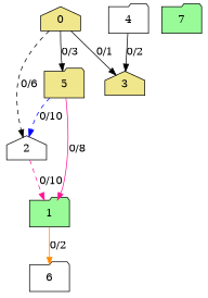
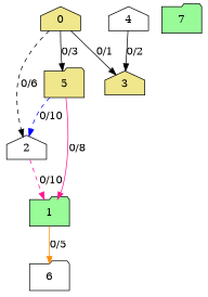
  digraph {
    node [fillcolor=khaki shape=folder style=filled]
    edge [color=black style=solid]
    0 [shape=house]
    2 [fillcolor=white shape=house]
    3 [shape=house]
    5
    1 [fillcolor=palegreen]
    6 [fillcolor=white]
-   4 [fillcolor=white]
+   4 [fillcolor=white shape=house]
    7 [fillcolor=palegreen]
    0 -> 2 [label="0/6" style=dashed]
    0 -> 3 [label="0/1"]
    0 -> 5 [label="0/3"]
    2 -> 1 [color=deeppink label="0/10" style=dashed]
    5 -> 2 [color=blue label="0/10" style=dashed]
    5 -> 1 [color=deeppink label="0/8"]
-   1 -> 6 [color=darkorange label="0/2"]
+   1 -> 6 [color=darkorange label="0/5"]
    4 -> 3 [label="0/2"]
  }
